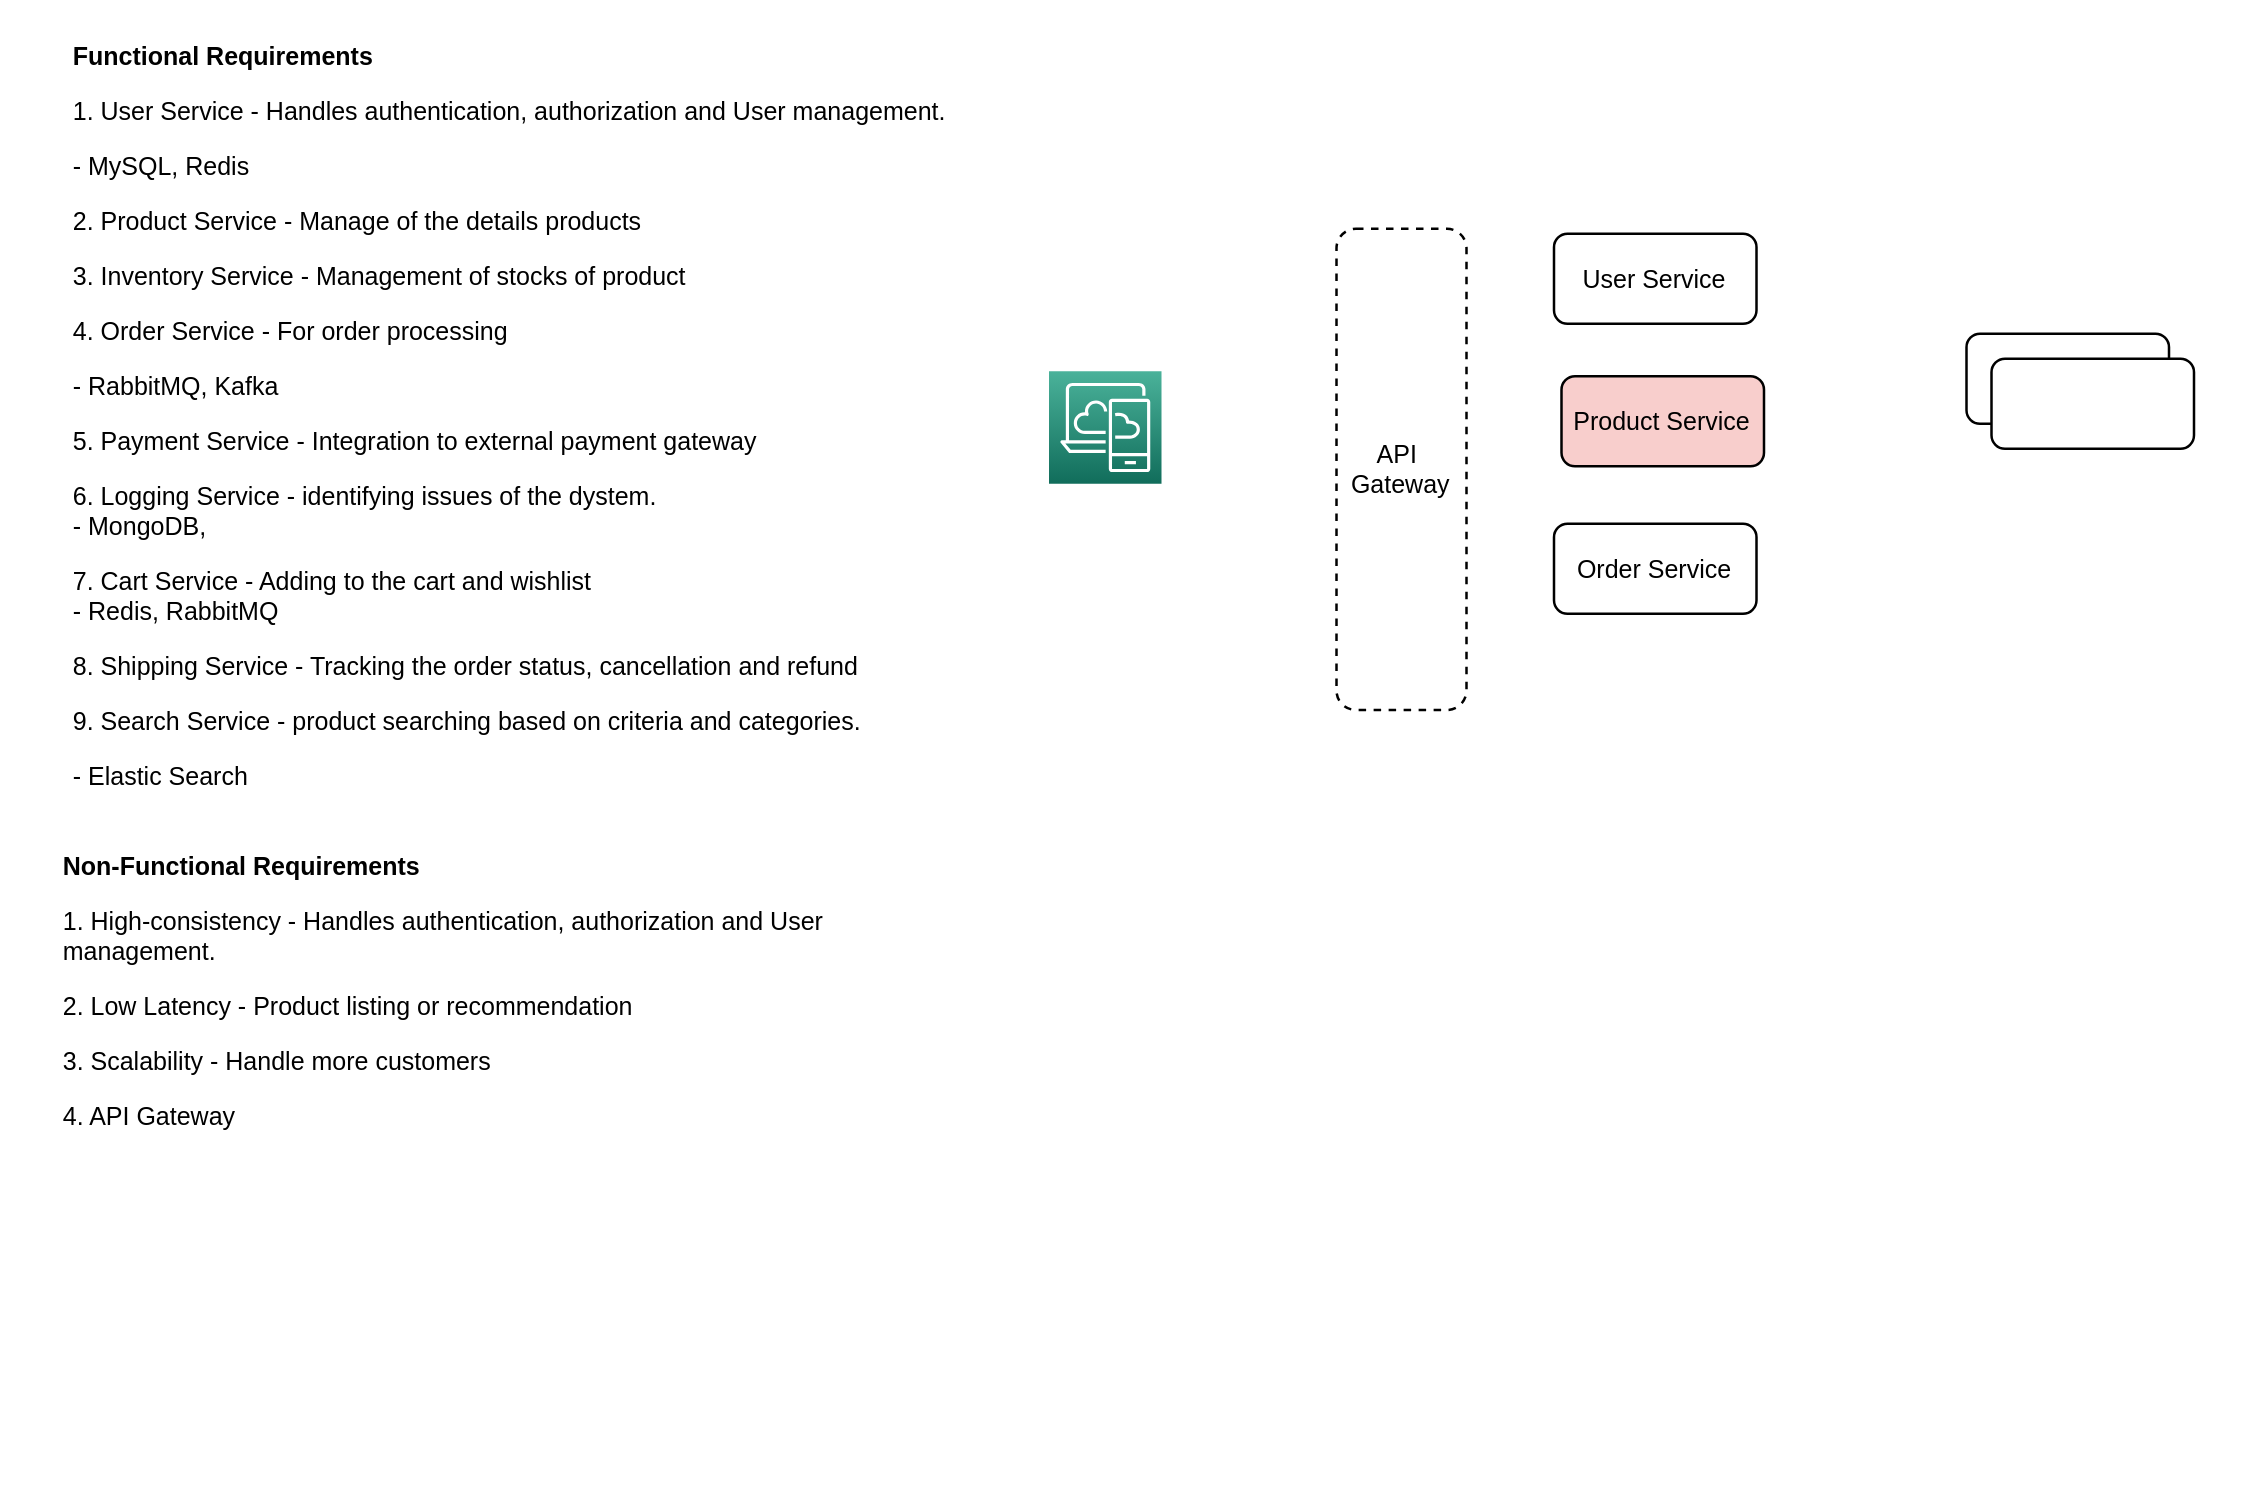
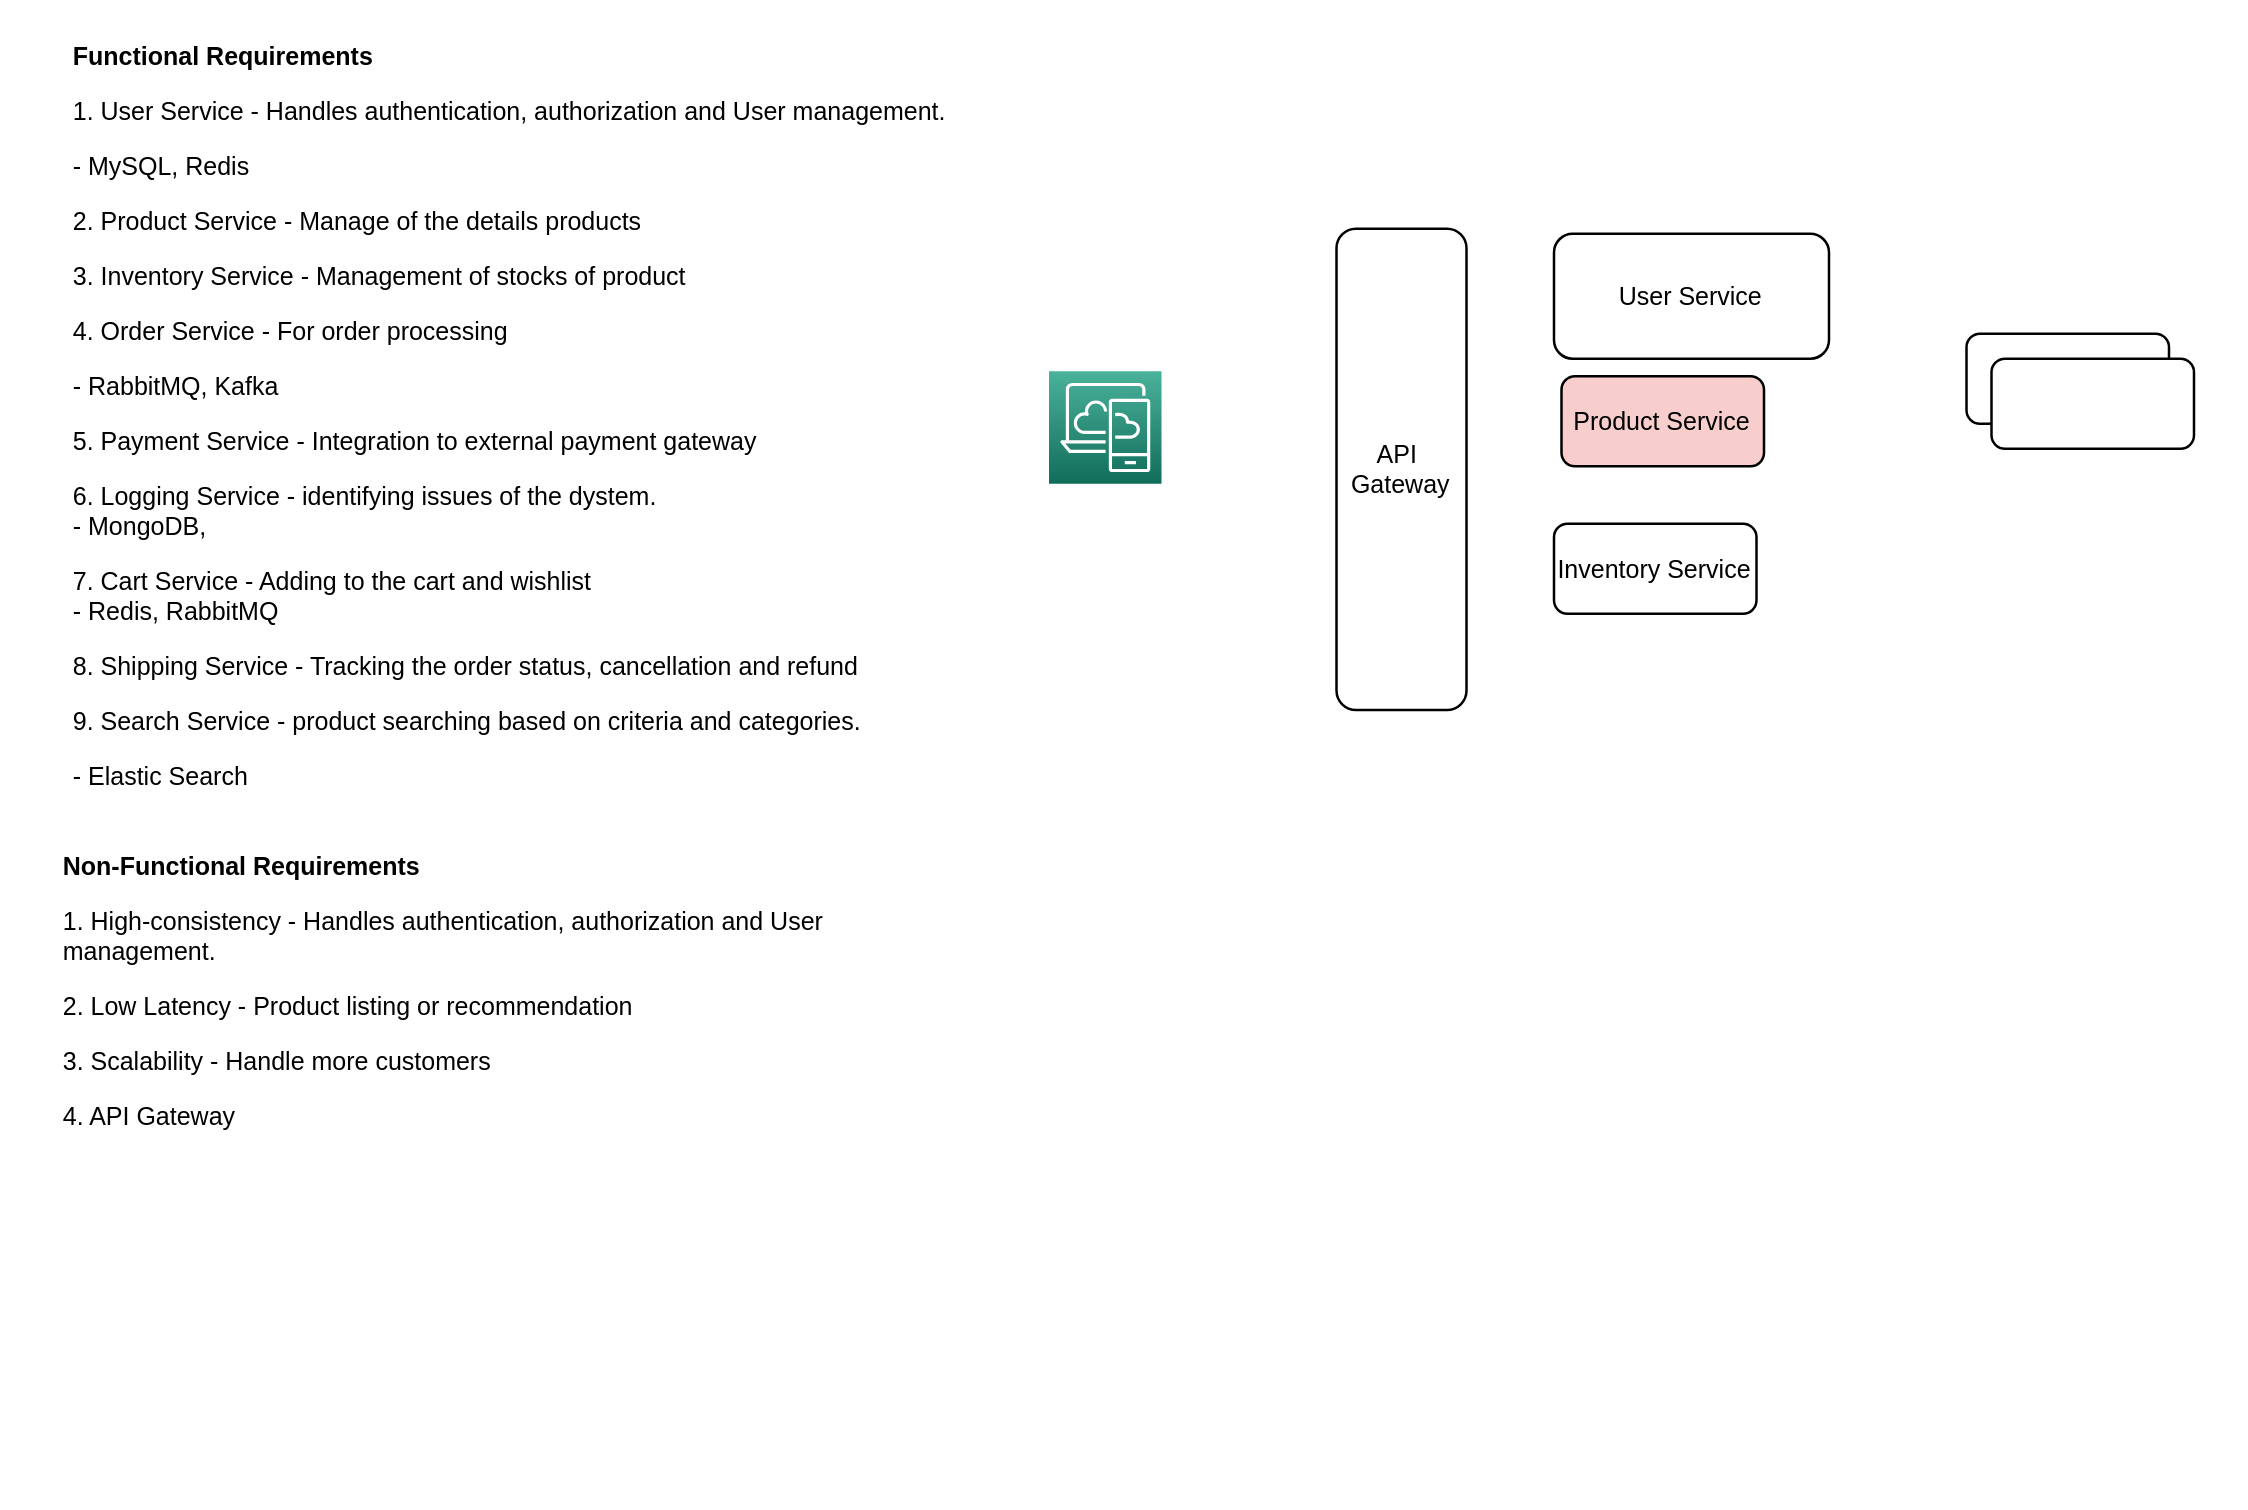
  <mxCell id="0" />
  <mxCell id="1" parent="0" />
  <mxCell id="2" value="&lt;h1 style=&quot;font-size: 10px;&quot;&gt;&lt;font style=&quot;font-size: 10px;&quot;&gt;Functional Requirements&lt;/font&gt;&lt;/h1&gt;&lt;p style=&quot;font-size: 10px;&quot;&gt;1. User Service&amp;nbsp;&lt;span style=&quot;background-color: initial;&quot;&gt;- Handles authentication, authorization and User management.&lt;/span&gt;&lt;/p&gt;&lt;p style=&quot;font-size: 10px;&quot;&gt;- MySQL, Redis&lt;/p&gt;&lt;p style=&quot;font-size: 10px;&quot;&gt;2. Product Service - Manage of the details products&lt;/p&gt;&lt;p style=&quot;font-size: 10px;&quot;&gt;3. Inventory Service - Management of stocks of product&lt;/p&gt;&lt;p style=&quot;font-size: 10px;&quot;&gt;4&lt;font style=&quot;font-size: 10px;&quot;&gt;. Order Service - For order processing&lt;/font&gt;&lt;/p&gt;&lt;p style=&quot;font-size: 10px;&quot;&gt;&lt;font style=&quot;font-size: 10px;&quot;&gt;- RabbitMQ, Kafka&lt;/font&gt;&lt;/p&gt;&lt;p style=&quot;font-size: 10px;&quot;&gt;&lt;font style=&quot;font-size: 10px;&quot;&gt;5. Payment Service - Integration to external payment gateway&lt;/font&gt;&lt;/p&gt;&lt;p style=&quot;font-size: 10px;&quot;&gt;&lt;font style=&quot;font-size: 10px;&quot;&gt;6. Logging Service - identifying issues of the dystem.&lt;br&gt;- MongoDB,&amp;nbsp;&lt;/font&gt;&lt;/p&gt;&lt;p style=&quot;font-size: 10px;&quot;&gt;7. Cart Service - Adding to the cart and wishlist&lt;br&gt;- Redis, RabbitMQ&lt;/p&gt;&lt;p style=&quot;font-size: 10px;&quot;&gt;8. Shipping Service - Tracking the order status, cancellation and refund&lt;/p&gt;&lt;p style=&quot;font-size: 10px;&quot;&gt;9. Search Service - product searching based on criteria and categories.&lt;/p&gt;&lt;p style=&quot;font-size: 10px;&quot;&gt;- Elastic Search&amp;nbsp;&lt;/p&gt;&lt;p style=&quot;font-size: 10px;&quot;&gt;&amp;nbsp;&lt;/p&gt;" style="text;html=1;strokeColor=none;fillColor=none;spacing=5;spacingTop=-20;whiteSpace=wrap;overflow=hidden;rounded=0;fontSize=10;" vertex="1" parent="1"><mxGeometry x="24" y="20" width="399" height="310" as="geometry" /></mxCell>
  <mxCell id="3" value="&lt;h1 style=&quot;font-size: 10px;&quot;&gt;&lt;font style=&quot;font-size: 10px;&quot;&gt;Non-Functional Requirements&lt;/font&gt;&lt;/h1&gt;&lt;p style=&quot;font-size: 10px;&quot;&gt;1. High-consistency - Handles authentication, authorization and User management.&lt;/p&gt;&lt;p style=&quot;font-size: 10px;&quot;&gt;2. Low Latency - Product listing or recommendation&lt;/p&gt;&lt;p style=&quot;font-size: 10px;&quot;&gt;3. Scalability - Handle more customers&lt;/p&gt;&lt;p style=&quot;font-size: 10px;&quot;&gt;4. API Gateway&amp;nbsp;&lt;/p&gt;" style="text;html=1;strokeColor=none;fillColor=none;spacing=5;spacingTop=-20;whiteSpace=wrap;overflow=hidden;rounded=0;fontSize=10;" vertex="1" parent="1"><mxGeometry x="20" y="344" width="332" height="238" as="geometry" /></mxCell>
  <mxCell id="4" value="" style="sketch=0;points=[[0,0,0],[0.25,0,0],[0.5,0,0],[0.75,0,0],[1,0,0],[0,1,0],[0.25,1,0],[0.5,1,0],[0.75,1,0],[1,1,0],[0,0.25,0],[0,0.5,0],[0,0.75,0],[1,0.25,0],[1,0.5,0],[1,0.75,0]];outlineConnect=0;fontColor=#232F3E;gradientColor=#4AB29A;gradientDirection=north;fillColor=#116D5B;strokeColor=#ffffff;dashed=0;verticalLabelPosition=bottom;verticalAlign=top;align=center;html=1;fontSize=12;fontStyle=0;aspect=fixed;shape=mxgraph.aws4.resourceIcon;resIcon=mxgraph.aws4.desktop_and_app_streaming;" vertex="1" parent="1"><mxGeometry x="419" y="148" width="45" height="45" as="geometry" /></mxCell>
- <mxCell id="5" value="API&amp;nbsp;&lt;br&gt;Gateway" style="rounded=1;whiteSpace=wrap;html=1;fontSize=10;dashed=1;" vertex="1" parent="1"><mxGeometry x="534" y="91" width="52" height="192.5" as="geometry" /></mxCell>
- <mxCell id="6" value="User Service" style="rounded=1;whiteSpace=wrap;html=1;fontSize=10;" vertex="1" parent="1"><mxGeometry x="621" y="93" width="81" height="36" as="geometry" /></mxCell>
+ <mxCell id="5" value="API&amp;nbsp;&lt;br&gt;Gateway" style="rounded=1;whiteSpace=wrap;html=1;fontSize=10;" vertex="1" parent="1"><mxGeometry x="534" y="91" width="52" height="192.5" as="geometry" /></mxCell>
+ <mxCell id="6" value="User Service" style="rounded=1;whiteSpace=wrap;html=1;fontSize=10;" vertex="1" parent="1"><mxGeometry x="621" y="93" width="110" height="50" as="geometry" /></mxCell>
  <mxCell id="7" value="" style="rounded=1;whiteSpace=wrap;html=1;fontSize=10;" vertex="1" parent="1"><mxGeometry x="786" y="133" width="81" height="36" as="geometry" /></mxCell>
  <mxCell id="8" value="" style="rounded=1;whiteSpace=wrap;html=1;fontSize=10;" vertex="1" parent="1"><mxGeometry x="796" y="143" width="81" height="36" as="geometry" /></mxCell>
- <mxCell id="9" value="Order Service" style="rounded=1;whiteSpace=wrap;html=1;fontSize=10;" vertex="1" parent="1"><mxGeometry x="621" y="209" width="81" height="36" as="geometry" /></mxCell>
+ <mxCell id="9" value="Inventory Service" style="rounded=1;whiteSpace=wrap;html=1;fontSize=10;" vertex="1" parent="1"><mxGeometry x="621" y="209" width="81" height="36" as="geometry" /></mxCell>
  <mxCell id="10" value="Product Service" style="rounded=1;whiteSpace=wrap;html=1;fontSize=10;fillColor=#f8cecc;" vertex="1" parent="1"><mxGeometry x="624" y="150" width="81" height="36" as="geometry" /></mxCell>
